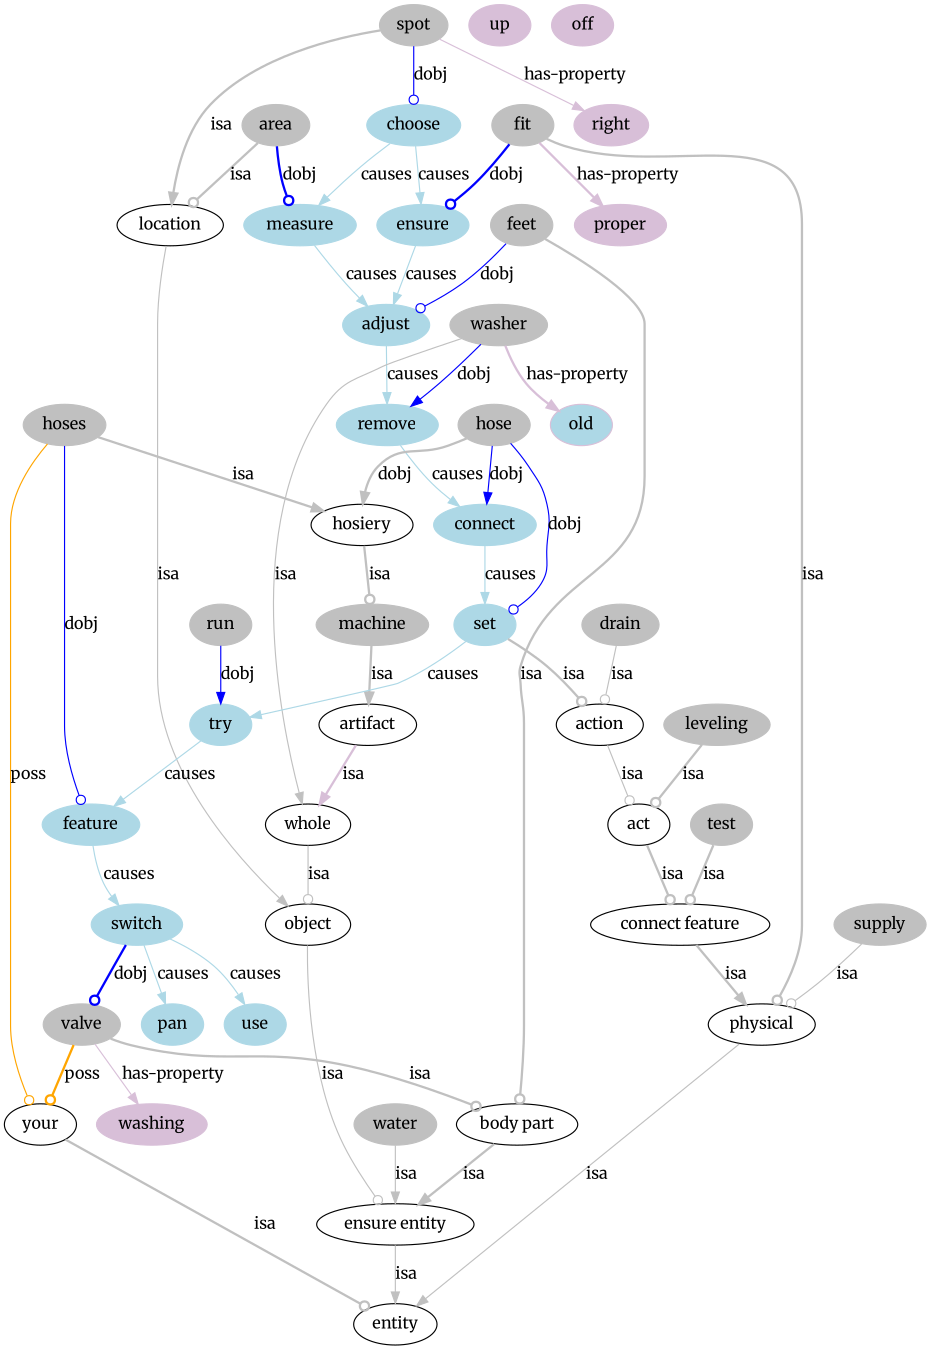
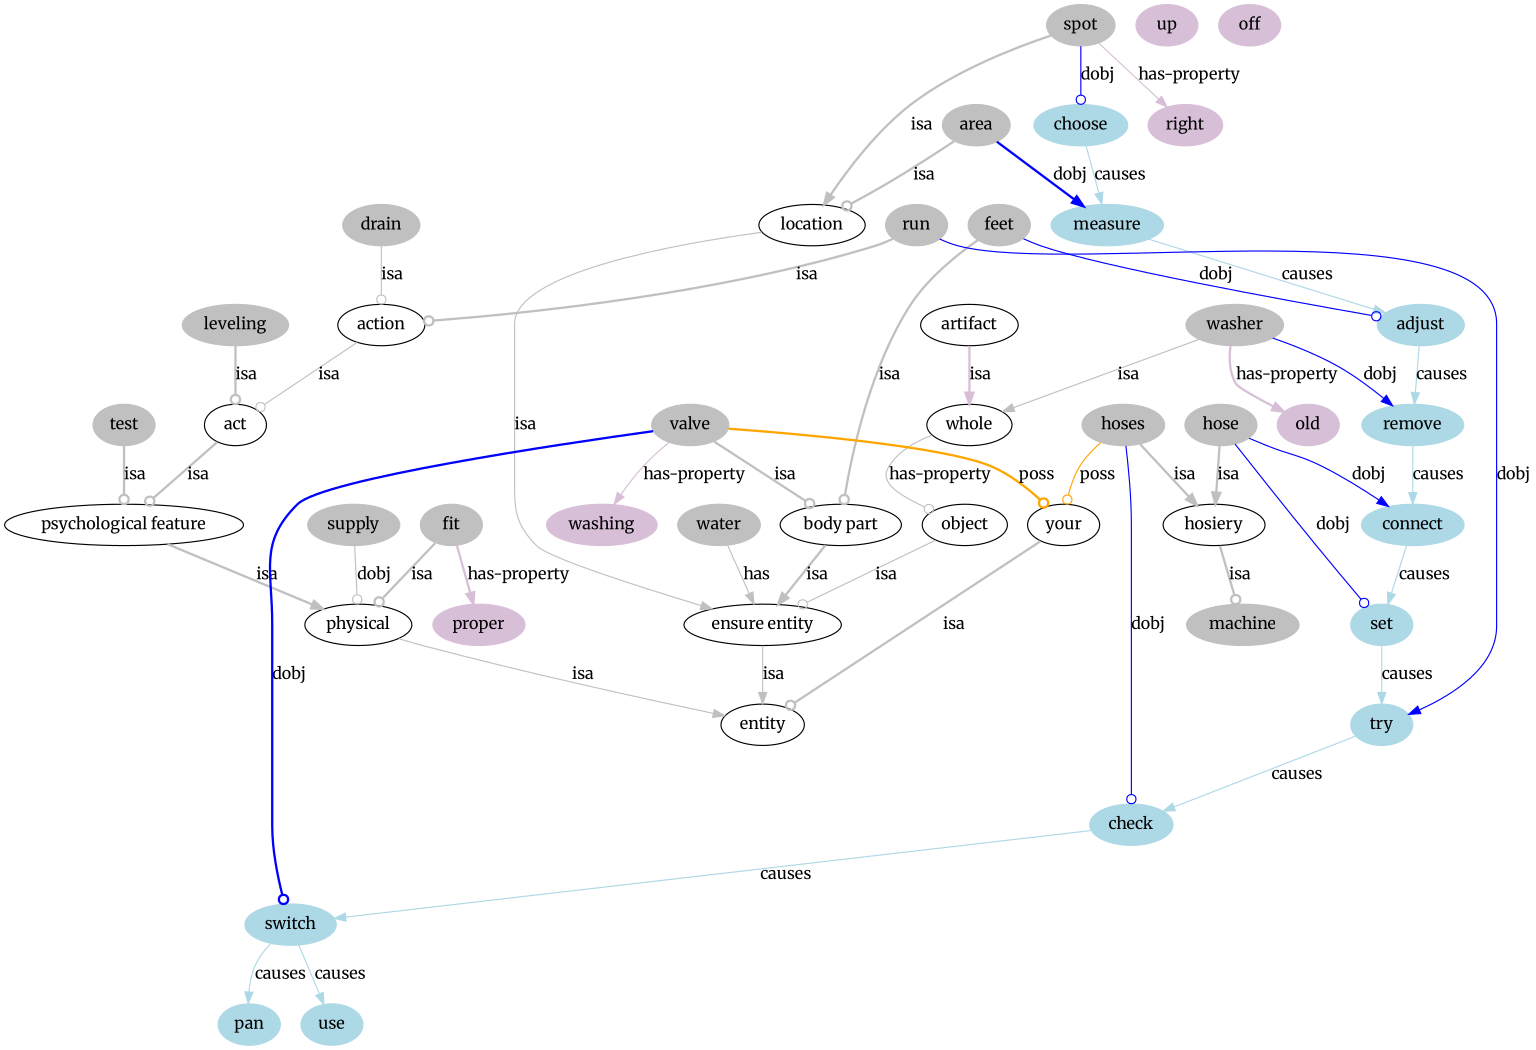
  digraph {
    fontname=Merriweather
    node [fontname=Merriweather color=grey style=filled]
    edge [arrowhead=odot color=grey fontname=Merriweather style=bold]
    your [color="" style=""]
    entity [color="" style=""]
    location [color="" style=""]
    area
    measure [color=lightblue]
    object [color="" style=""]
    adjust [color=lightblue]
    n8 [label="ensure entity" color="" style=""]
    act [color="" style=""]
-   "psychological feature" [label="connect feature" color="" style=""]
+   "psychological feature" [color="" style=""]
    n11 [label=physical color="" style=""]
    action [color="" style=""]
    drain
    "body part" [color="" style=""]
    feet
    remove [color=lightblue]
    fit
-   ensure [color=lightblue]
    proper [color=thistle]
    hosiery [color="" style=""]
    machine
    artifact [color="" style=""]
    whole [color="" style=""]
    leveling
    run
    try [color=lightblue]
-   check [color=lightblue label=feature]
+   check [color=lightblue]
    spot
    choose [color=lightblue]
    right [color=thistle]
    supply
    test
    valve
    switch [color=lightblue]
    washing [color=thistle]
    pan [color=lightblue]
    use [color=lightblue]
    washer
-   old [color=thistle fillcolor=lightblue]
+   old [color=thistle]
    connect [color=lightblue]
    water
    hoses
    hose
    set [color=lightblue]
    up [color=thistle]
    off [color=thistle]
    your -> entity [label=isa]
-   location -> object [arrowhead=normal label=isa style=solid]
+   location -> n8 [arrowhead=normal label=isa style=solid]
    area -> location [label=isa]
-   area -> measure [color=blue label=dobj]
+   area -> measure [arrowhead=normal color=blue label=dobj]
    measure -> adjust [color=lightblue label=causes arrowhead="" style=""]
    object -> n8 [label=isa style=solid]
    adjust -> remove [color=lightblue label=causes arrowhead="" style=""]
    n8 -> entity [arrowhead=normal label=isa style=solid]
    act -> "psychological feature" [label=isa]
    "psychological feature" -> n11 [arrowhead=normal label=isa]
    n11 -> entity [arrowhead=normal label=isa style=solid]
    action -> act [label=isa style=solid]
    drain -> action [label=isa style=solid]
    "body part" -> n8 [arrowhead=normal label=isa]
    feet -> adjust [color=blue label=dobj style=solid]
    feet -> "body part" [label=isa]
    remove -> connect [color=lightblue label=causes arrowhead="" style=""]
    fit -> n11 [label=isa]
-   fit -> ensure [color=blue label=dobj]
    fit -> proper [arrowhead=normal color=thistle label="has-property"]
-   ensure -> adjust [color=lightblue label=causes arrowhead="" style=""]
    hosiery -> machine [label=isa]
-   machine -> artifact [arrowhead=normal label=isa]
    artifact -> whole [arrowhead=normal color=thistle label=isa]
-   whole -> object [label=isa style=solid]
+   whole -> object [label="has-property" style=solid]
    leveling -> act [label=isa]
-   set -> action [label=isa]
+   run -> action [label=isa]
    run -> try [arrowhead=normal color=blue label=dobj style=solid]
    try -> check [color=lightblue label=causes arrowhead="" style=""]
    check -> switch [color=lightblue label=causes arrowhead="" style=""]
    spot -> location [arrowhead=normal label=isa]
    spot -> choose [color=blue label=dobj style=solid]
    spot -> right [arrowhead=normal color=thistle label="has-property" style=solid]
    choose -> measure [color=lightblue label=causes arrowhead="" style=""]
-   choose -> ensure [color=lightblue label=causes arrowhead="" style=""]
-   supply -> n11 [label=isa style=solid]
+   supply -> n11 [label=dobj style=solid]
    test -> "psychological feature" [label=isa]
    valve -> your [color=orange label=poss]
    valve -> "body part" [label=isa]
-   switch -> valve [color=blue label=dobj]
+   valve -> switch [color=blue label=dobj]
    valve -> washing [arrowhead=normal color=thistle label="has-property" style=solid]
    switch -> pan [color=lightblue label=causes arrowhead="" style=""]
    switch -> use [color=lightblue label=causes arrowhead="" style=""]
    washer -> remove [arrowhead=normal color=blue label=dobj style=solid]
    washer -> whole [arrowhead=normal label=isa style=solid]
    washer -> old [arrowhead=normal color=thistle label="has-property"]
    connect -> set [color=lightblue label=causes arrowhead="" style=""]
-   water -> n8 [arrowhead=normal label=isa style=solid]
+   water -> n8 [arrowhead=normal label=has style=solid]
    hoses -> your [color=orange label=poss style=solid]
    hoses -> hosiery [arrowhead=normal label=isa]
    hoses -> check [color=blue label=dobj style=solid]
-   hose -> hosiery [arrowhead=normal label=dobj]
+   hose -> hosiery [arrowhead=normal label=isa]
    hose -> connect [arrowhead=normal color=blue label=dobj style=solid]
    hose -> set [color=blue label=dobj style=solid]
    set -> try [color=lightblue label=causes arrowhead="" style=""]
  }
